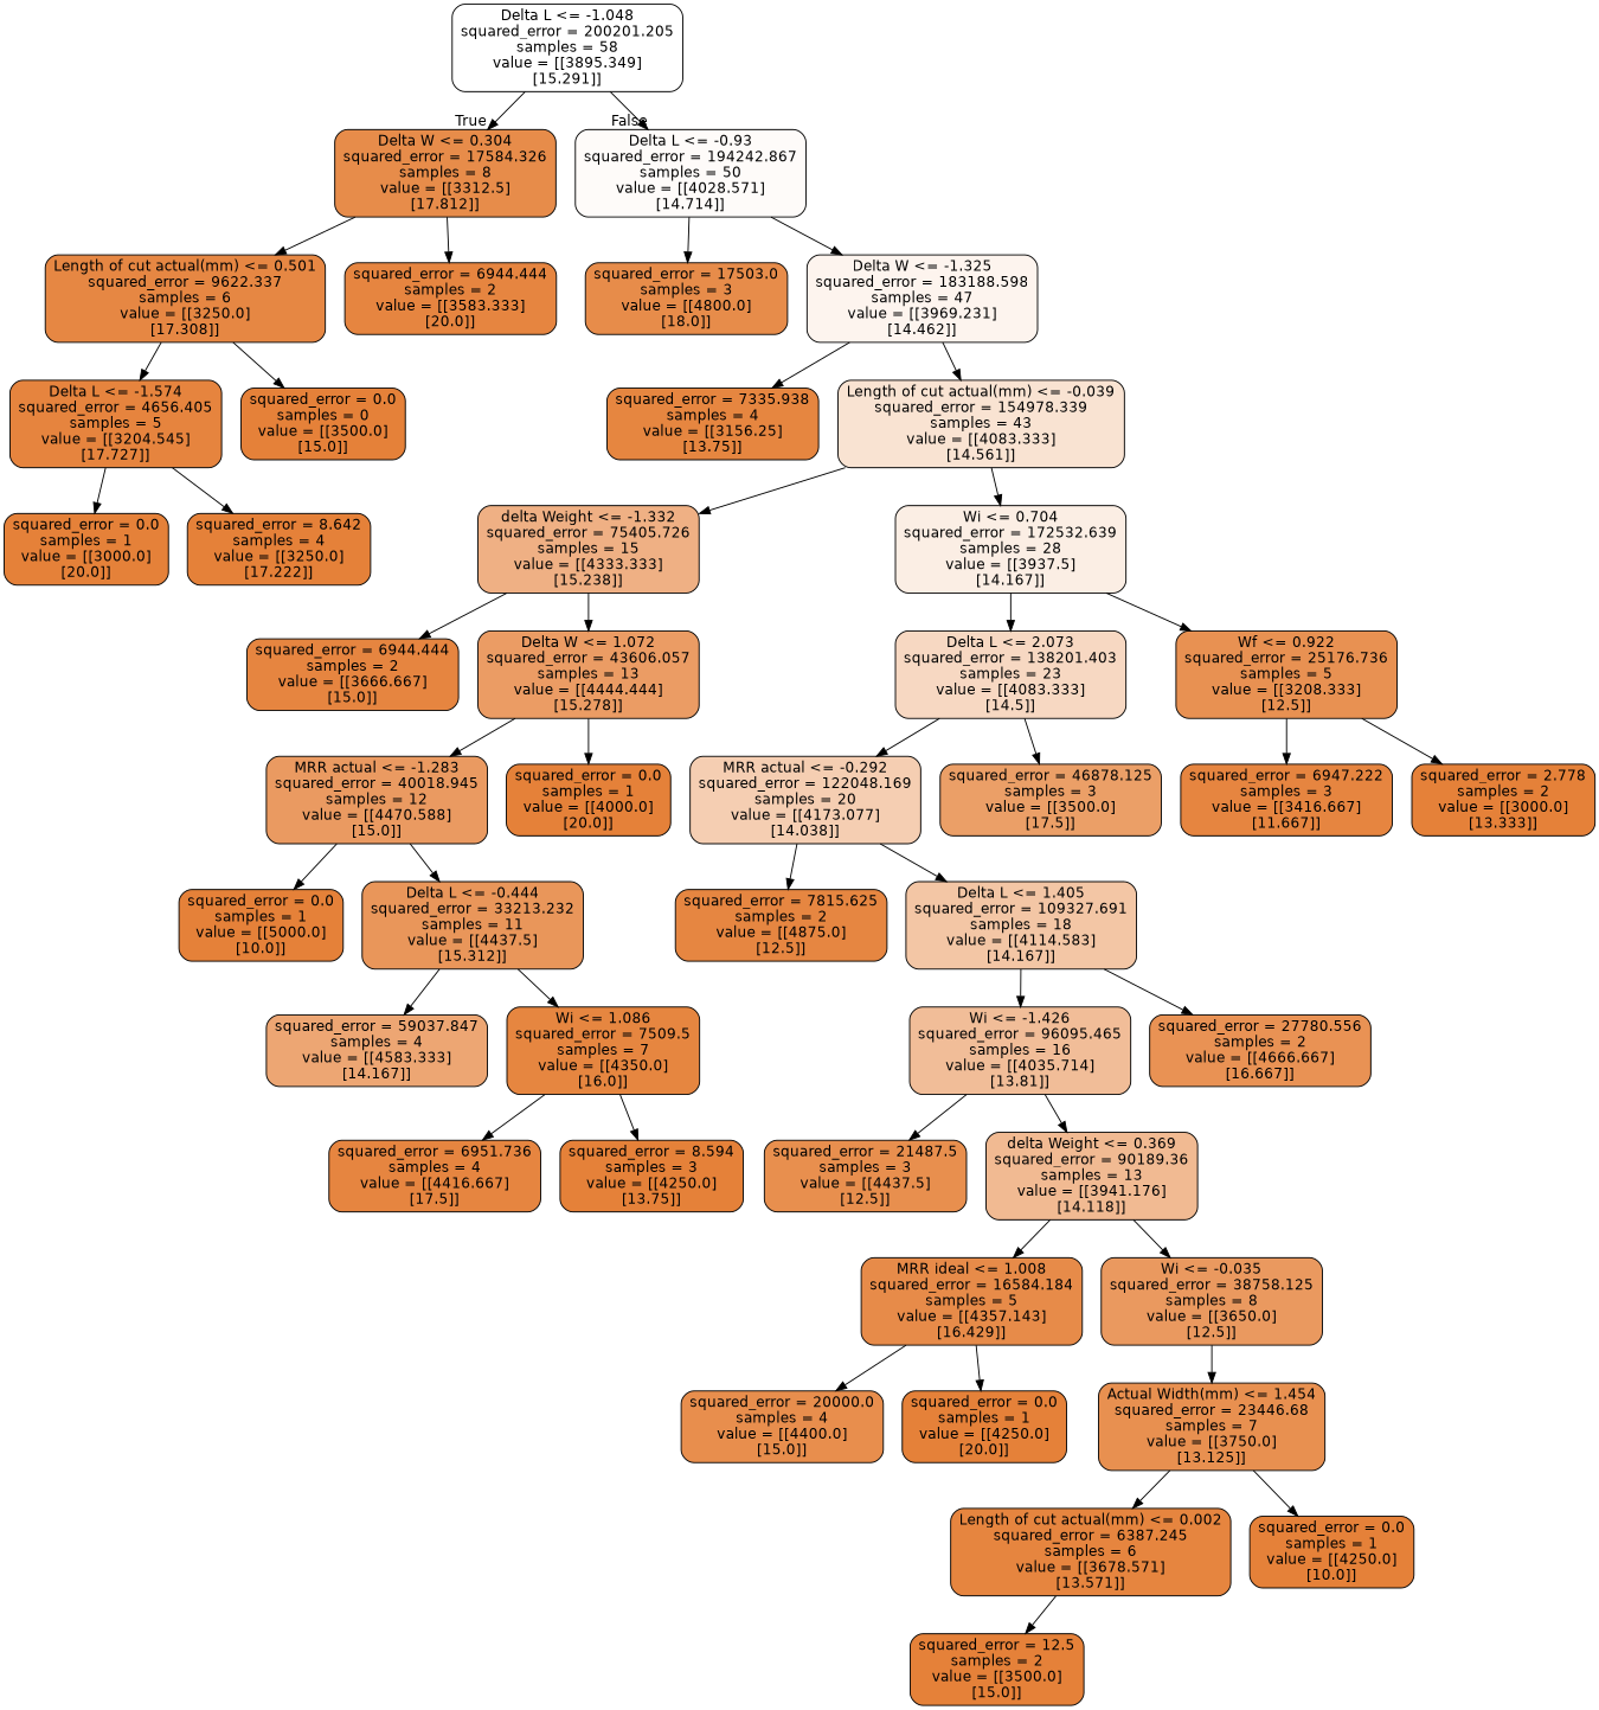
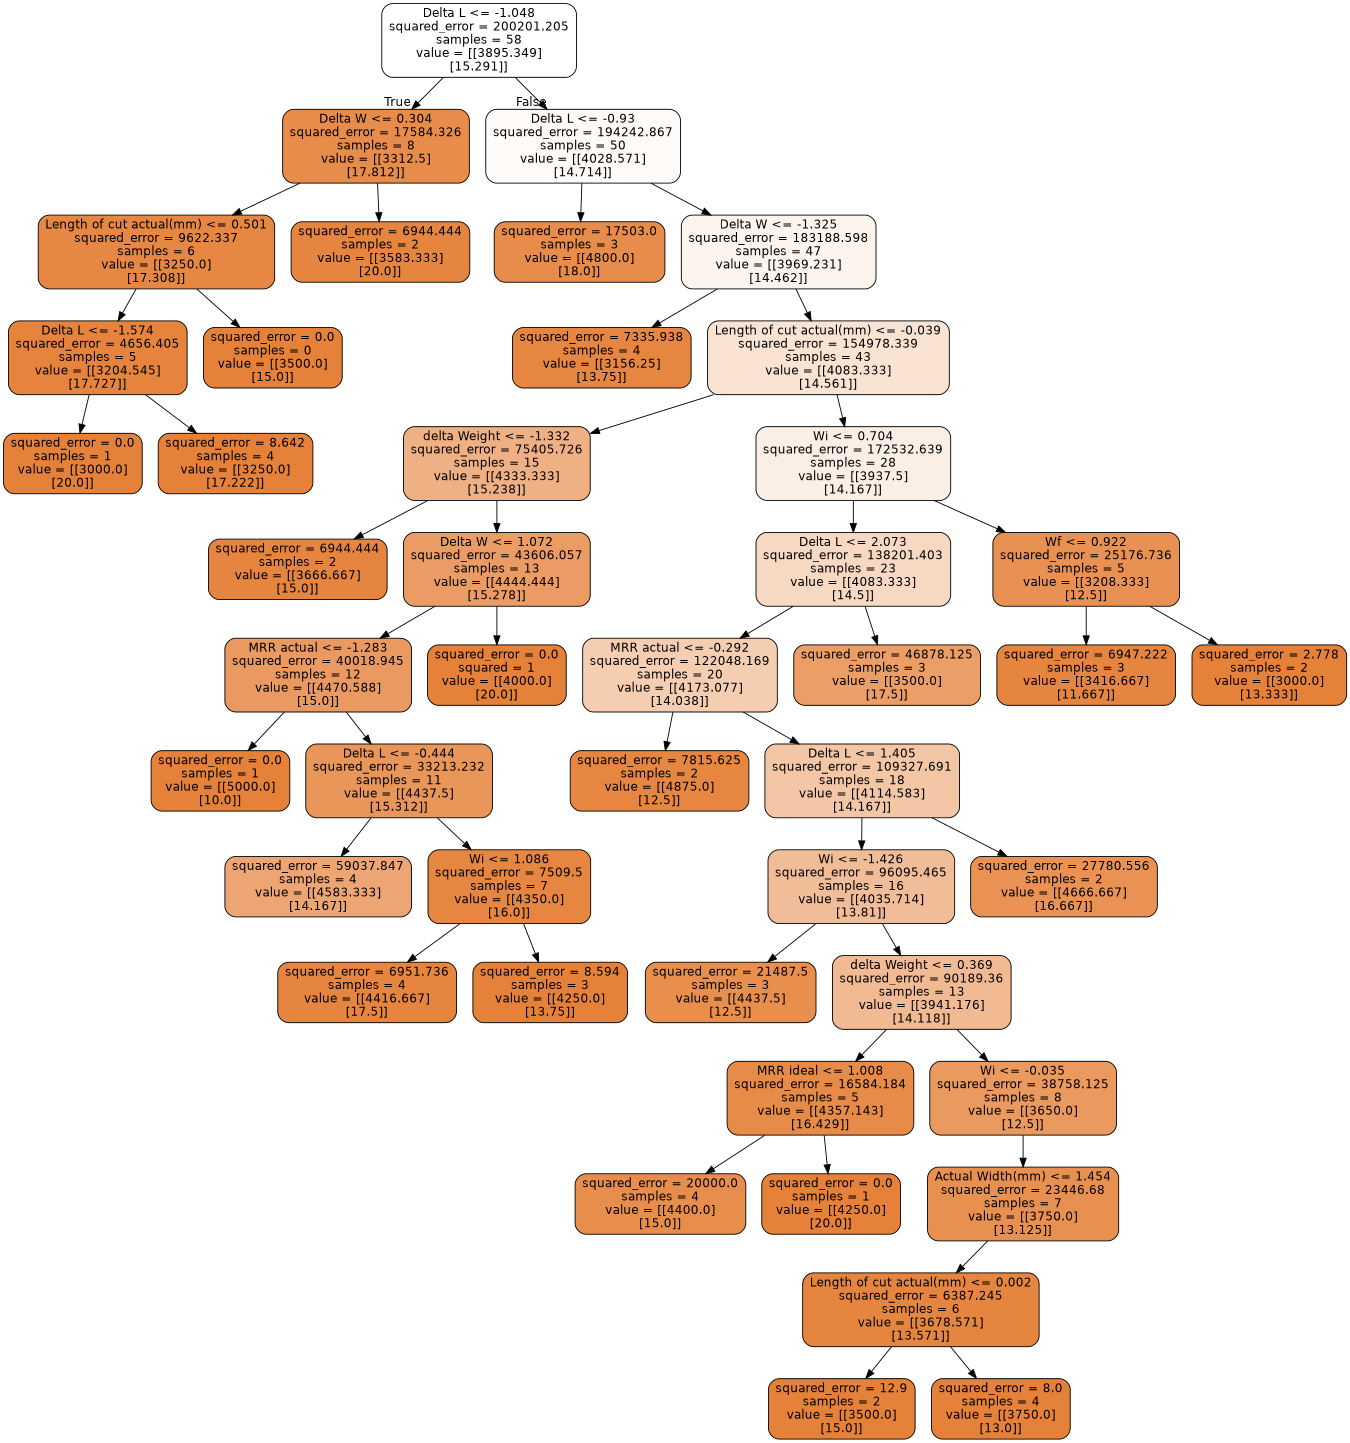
  digraph {
    node [color=black fillcolor="#e58139" fontname=helvetica shape=box style="filled, rounded"]
    edge [fontname=helvetica]
    n1 [fillcolor="#ffffff" label="Delta L <= -1.048\nsquared_error = 200201.205\nsamples = 58\nvalue = [[3895.349]\n[15.291]]"]
    n2 [fillcolor="#e78c4a" label="Delta W <= 0.304\nsquared_error = 17584.326\nsamples = 8\nvalue = [[3312.5]\n[17.812]]"]
    n3 [fillcolor="#fefbf9" label="Delta L <= -0.93\nsquared_error = 194242.867\nsamples = 50\nvalue = [[4028.571]\n[14.714]]"]
    n4 [fillcolor="#e68743" label="Length of cut actual(mm) <= 0.501\nsquared_error = 9622.337\nsamples = 6\nvalue = [[3250.0]\n[17.308]]"]
    n5 [fillcolor="#e68540" label="squared_error = 6944.444\nsamples = 2\nvalue = [[3583.333]\n[20.0]]"]
    n6 [fillcolor="#e78c4a" label="squared_error = 17503.0\nsamples = 3\nvalue = [[4800.0]\n[18.0]]"]
    n7 [fillcolor="#fdf4ee" label="Delta W <= -1.325\nsquared_error = 183188.598\nsamples = 47\nvalue = [[3969.231]\n[14.462]]"]
    n8 [fillcolor="#e6843e" label="Delta L <= -1.574\nsquared_error = 4656.405\nsamples = 5\nvalue = [[3204.545]\n[17.727]]"]
    n9 [label="squared_error = 0.0\nsamples = 0\nvalue = [[3500.0]\n[15.0]]"]
    n10 [label="squared_error = 0.0\nsamples = 1\nvalue = [[3000.0]\n[20.0]]"]
    n11 [label="squared_error = 8.642\nsamples = 4\nvalue = [[3250.0]\n[17.222]]"]
    n12 [fillcolor="#e68640" label="squared_error = 7335.938\nsamples = 4\nvalue = [[3156.25]\n[13.75]]"]
    n13 [fillcolor="#f9e3d2" label="Length of cut actual(mm) <= -0.039\nsquared_error = 154978.339\nsamples = 43\nvalue = [[4083.333]\n[14.561]]"]
    n14 [fillcolor="#efb084" label="delta Weight <= -1.332\nsquared_error = 75405.726\nsamples = 15\nvalue = [[4333.333]\n[15.238]]"]
    n15 [fillcolor="#fbeee4" label="Wi <= 0.704\nsquared_error = 172532.639\nsamples = 28\nvalue = [[3937.5]\n[14.167]]"]
    n16 [fillcolor="#e68540" label="squared_error = 6944.444\nsamples = 2\nvalue = [[3666.667]\n[15.0]]"]
    n17 [fillcolor="#eb9c64" label="Delta W <= 1.072\nsquared_error = 43606.057\nsamples = 13\nvalue = [[4444.444]\n[15.278]]"]
    n18 [fillcolor="#f7d8c2" label="Delta L <= 2.073\nsquared_error = 138201.403\nsamples = 23\nvalue = [[4083.333]\n[14.5]]"]
    n19 [fillcolor="#e89152" label="Wf <= 0.922\nsquared_error = 25176.736\nsamples = 5\nvalue = [[3208.333]\n[12.5]]"]
    n20 [fillcolor="#ea9a61" label="MRR actual <= -1.283\nsquared_error = 40018.945\nsamples = 12\nvalue = [[4470.588]\n[15.0]]"]
-   n21 [label="squared_error = 0.0\nsamples = 1\nvalue = [[4000.0]\n[20.0]]"]
+   n21 [label="squared_error = 0.0\nsquared = 1\nvalue = [[4000.0]\n[20.0]]"]
    n22 [label="squared_error = 0.0\nsamples = 1\nvalue = [[5000.0]\n[10.0]]"]
    n23 [fillcolor="#e9965a" label="Delta L <= -0.444\nsquared_error = 33213.232\nsamples = 11\nvalue = [[4437.5]\n[15.312]]"]
    n24 [fillcolor="#eda673" label="squared_error = 59037.847\nsamples = 4\nvalue = [[4583.333]\n[14.167]]"]
    n25 [fillcolor="#e68640" label="Wi <= 1.086\nsquared_error = 7509.5\nsamples = 7\nvalue = [[4350.0]\n[16.0]]"]
    n26 [fillcolor="#e68540" label="squared_error = 6951.736\nsamples = 4\nvalue = [[4416.667]\n[17.5]]"]
    n27 [label="squared_error = 8.594\nsamples = 3\nvalue = [[4250.0]\n[13.75]]"]
    n28 [fillcolor="#f5ceb2" label="MRR actual <= -0.292\nsquared_error = 122048.169\nsamples = 20\nvalue = [[4173.077]\n[14.038]]"]
    n29 [fillcolor="#eb9f67" label="squared_error = 46878.125\nsamples = 3\nvalue = [[3500.0]\n[17.5]]"]
    n30 [fillcolor="#e68540" label="squared_error = 6947.222\nsamples = 3\nvalue = [[3416.667]\n[11.667]]"]
    n31 [label="squared_error = 2.778\nsamples = 2\nvalue = [[3000.0]\n[13.333]]"]
    n32 [fillcolor="#e68641" label="squared_error = 7815.625\nsamples = 2\nvalue = [[4875.0]\n[12.5]]"]
    n33 [fillcolor="#f3c6a5" label="Delta L <= 1.405\nsquared_error = 109327.691\nsamples = 18\nvalue = [[4114.583]\n[14.167]]"]
    n34 [fillcolor="#f1bd98" label="Wi <= -1.426\nsquared_error = 96095.465\nsamples = 16\nvalue = [[4035.714]\n[13.81]]"]
    n35 [fillcolor="#e99254" label="squared_error = 27780.556\nsamples = 2\nvalue = [[4666.667]\n[16.667]]"]
    n36 [fillcolor="#e88f4e" label="squared_error = 21487.5\nsamples = 3\nvalue = [[4437.5]\n[12.5]]"]
    n37 [fillcolor="#f1ba92" label="delta Weight <= 0.369\nsquared_error = 90189.36\nsamples = 13\nvalue = [[3941.176]\n[14.118]]"]
    n38 [fillcolor="#e78b49" label="MRR ideal <= 1.008\nsquared_error = 16584.184\nsamples = 5\nvalue = [[4357.143]\n[16.429]]"]
    n39 [fillcolor="#ea995f" label="Wi <= -0.035\nsquared_error = 38758.125\nsamples = 8\nvalue = [[3650.0]\n[12.5]]"]
    n40 [fillcolor="#e88e4d" label="squared_error = 20000.0\nsamples = 4\nvalue = [[4400.0]\n[15.0]]"]
    n41 [label="squared_error = 0.0\nsamples = 1\nvalue = [[4250.0]\n[20.0]]"]
    n42 [fillcolor="#e89050" label="Actual Width(mm) <= 1.454\nsquared_error = 23446.68\nsamples = 7\nvalue = [[3750.0]\n[13.125]]"]
    n43 [fillcolor="#e6853f" label="Length of cut actual(mm) <= 0.002\nsquared_error = 6387.245\nsamples = 6\nvalue = [[3678.571]\n[13.571]]"]
-   n44 [label="squared_error = 0.0\nsamples = 1\nvalue = [[4250.0]\n[10.0]]"]
-   n45 [label="squared_error = 12.5\nsamples = 2\nvalue = [[3500.0]\n[15.0]]"]
+   n45 [label="squared_error = 12.9\nsamples = 2\nvalue = [[3500.0]\n[15.0]]"]
+   n46 [label="squared_error = 8.0\nsamples = 4\nvalue = [[3750.0]\n[13.0]]"]
    n1 -> n2 [headlabel=True labelangle=45 labeldistance=2.5]
    n1 -> n3 [headlabel=False labelangle=-45 labeldistance=2.5]
    n2 -> n4
    n2 -> n5
    n3 -> n6
    n3 -> n7
    n4 -> n8
    n4 -> n9
    n7 -> n12
    n7 -> n13
    n8 -> n10
    n8 -> n11
    n13 -> n14
    n13 -> n15
    n14 -> n16
    n14 -> n17
    n15 -> n18
    n15 -> n19
    n17 -> n20
    n17 -> n21
    n18 -> n28
    n18 -> n29
    n19 -> n30
    n19 -> n31
    n20 -> n22
    n20 -> n23
    n23 -> n24
    n23 -> n25
    n25 -> n26
    n25 -> n27
    n28 -> n32
    n28 -> n33
    n33 -> n34
    n33 -> n35
    n34 -> n36
    n34 -> n37
    n37 -> n38
    n37 -> n39
    n38 -> n40
    n38 -> n41
    n39 -> n42
    n42 -> n43
-   n42 -> n44
    n43 -> n45
+   n43 -> n46
  }
